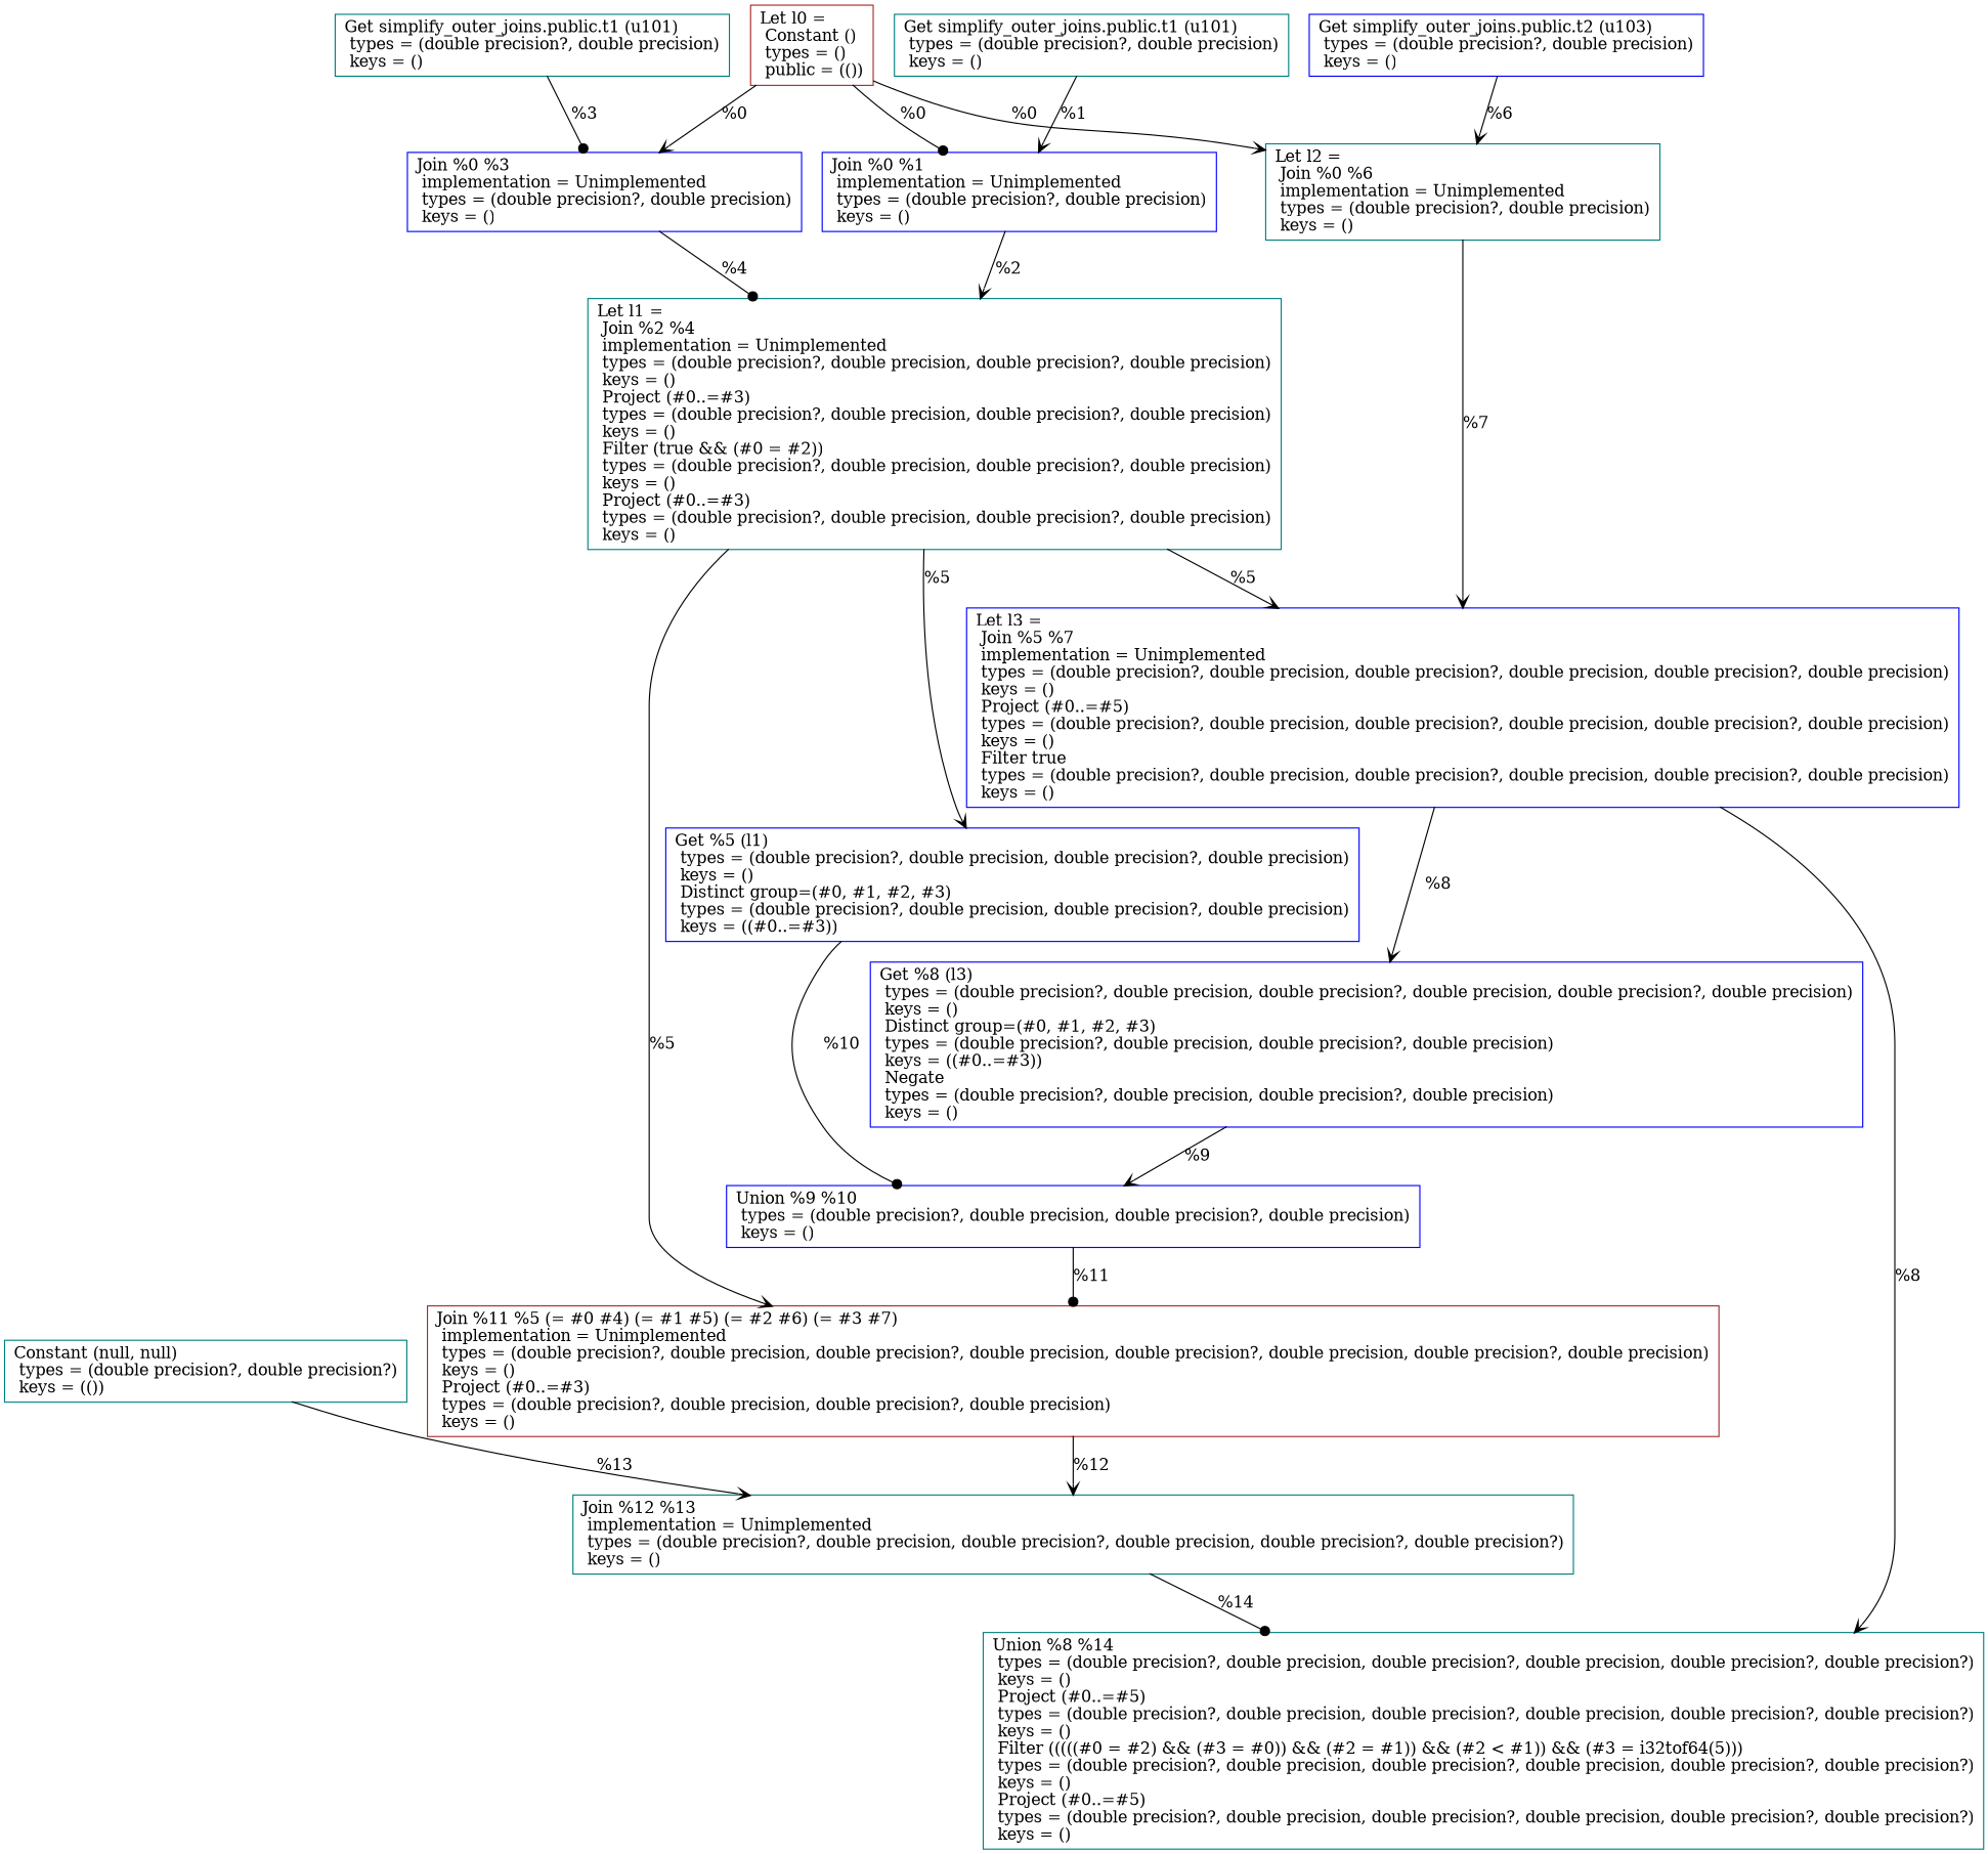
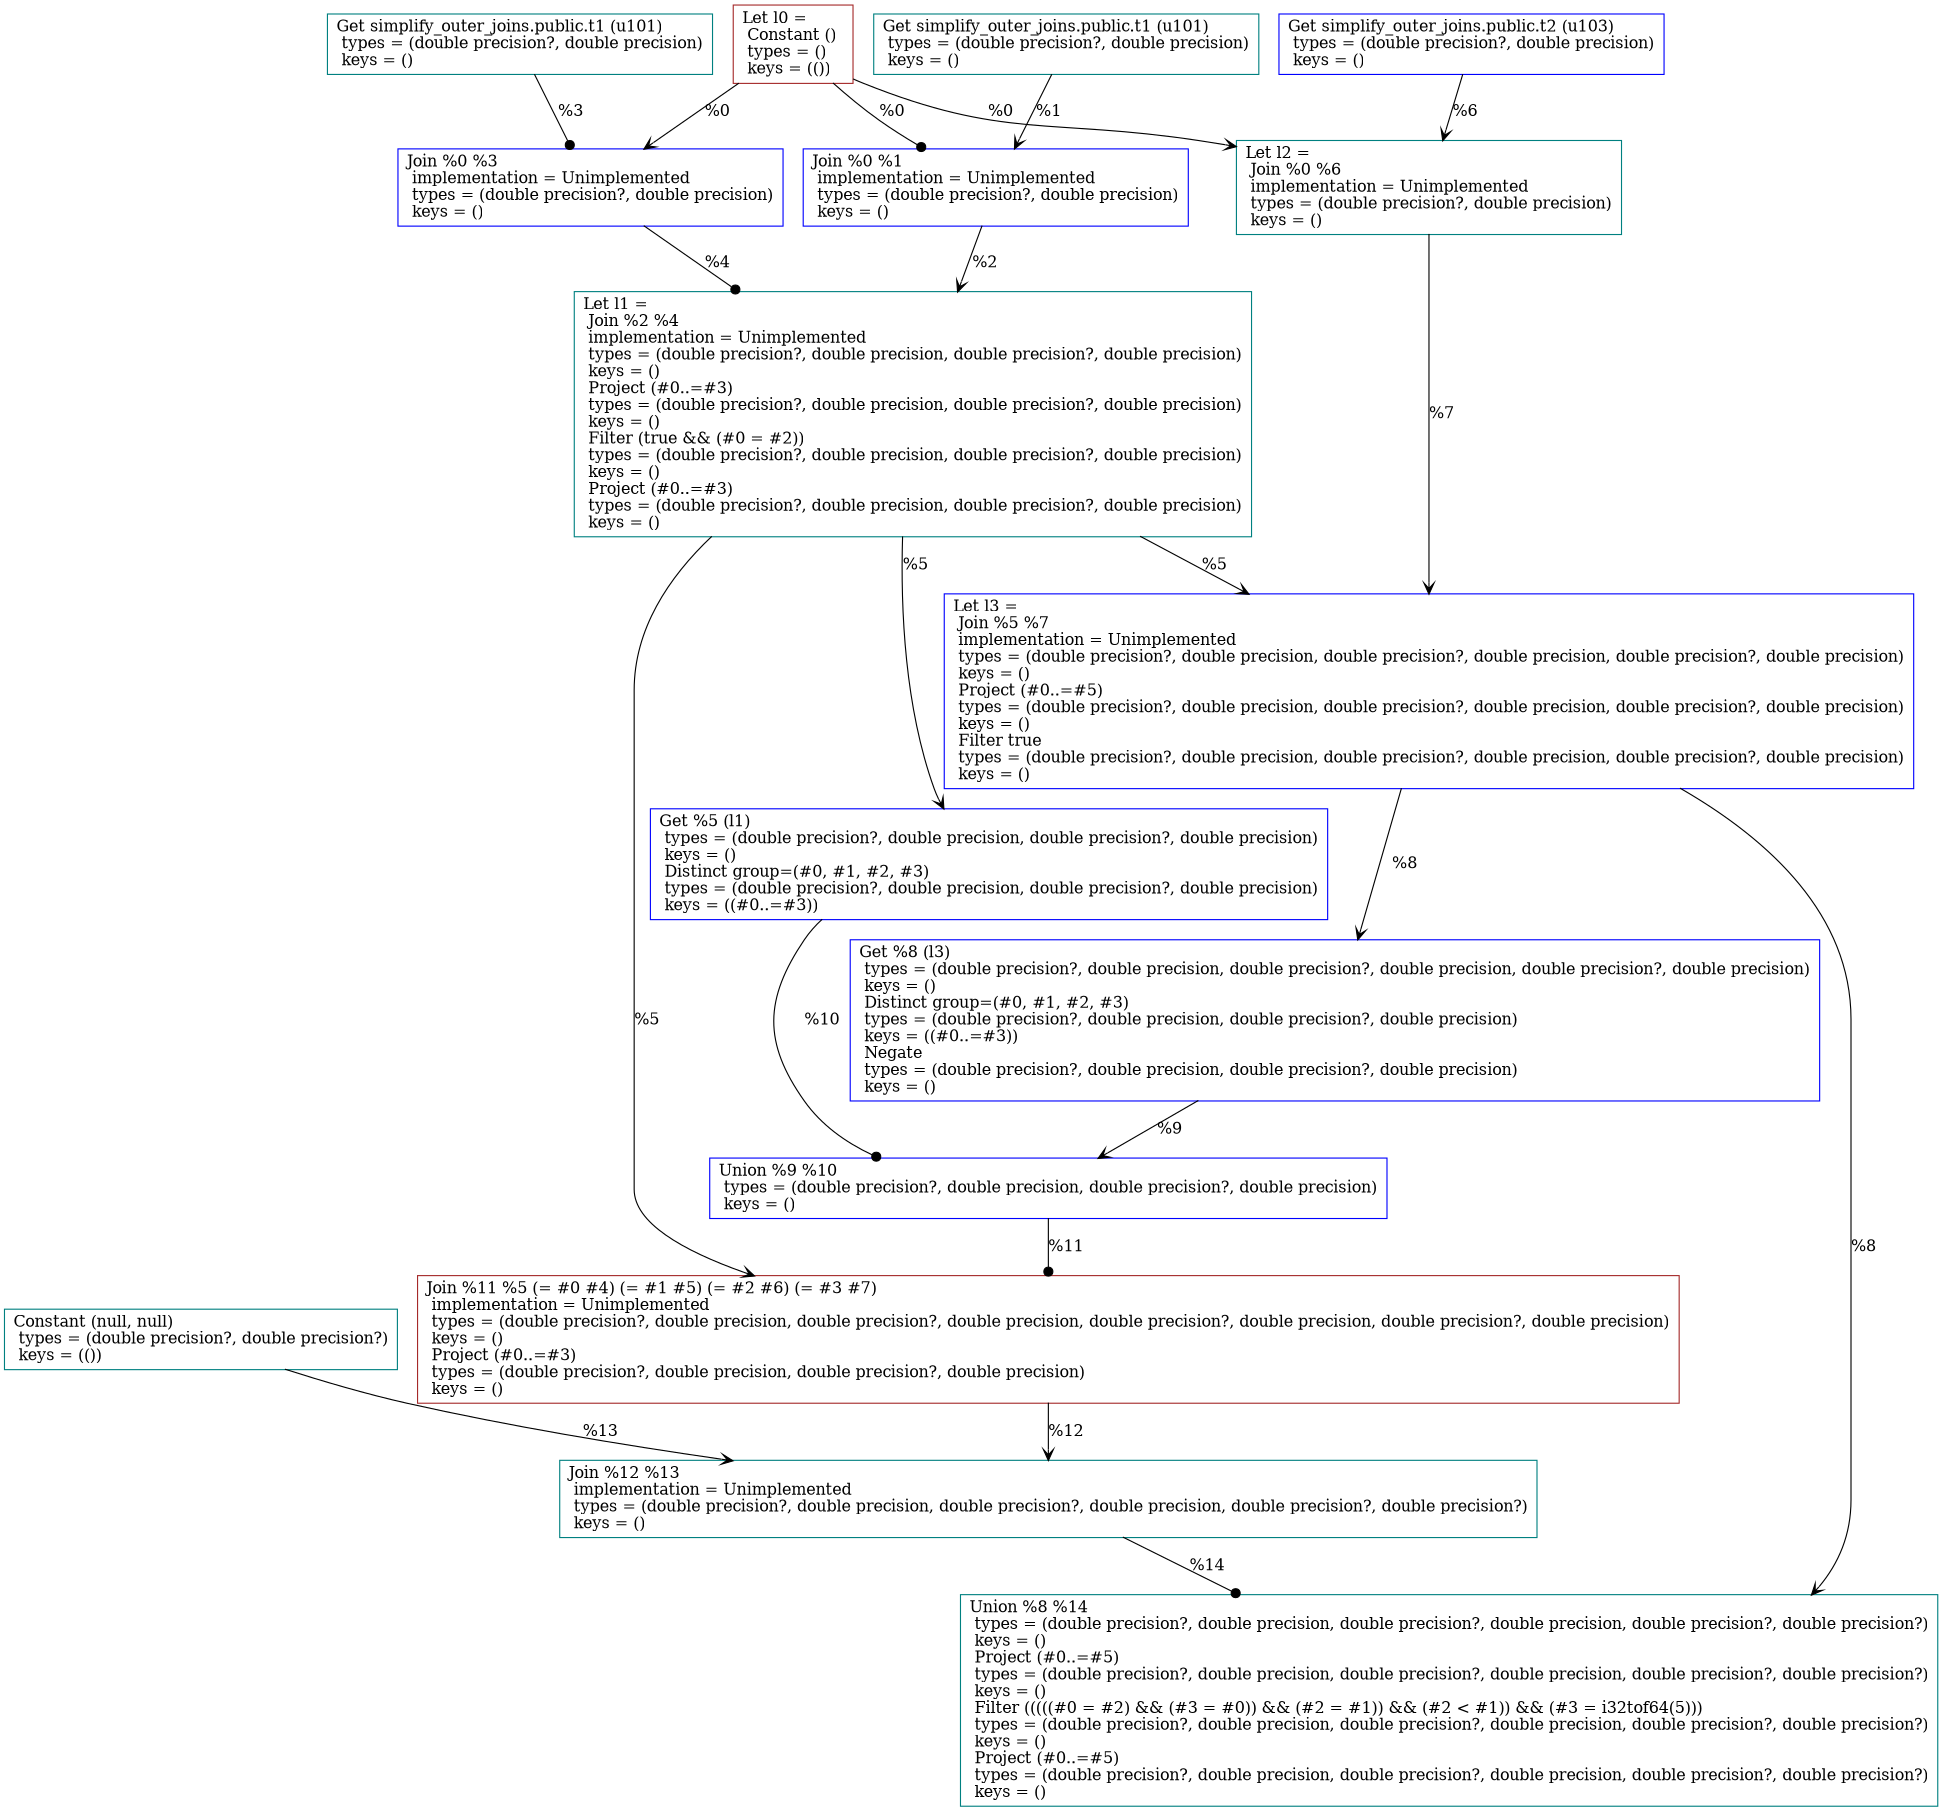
  digraph {
    node [shape=record color=blue]
    edge [arrowhead=vee]
-   n1 [label="Let l0 =\l Constant ()\l  types = ()\l  public = (())\l" color=brown]
+   n1 [label="Let l0 =\l Constant ()\l  types = ()\l  keys = (())\l" color=brown]
    n2 [label=" Join %0 %1\l  implementation = Unimplemented\l  types = (double precision?, double precision)\l  keys = ()\l"]
    n3 [label=" Join %0 %3\l  implementation = Unimplemented\l  types = (double precision?, double precision)\l  keys = ()\l"]
    n4 [label="Let l2 =\l Join %0 %6\l  implementation = Unimplemented\l  types = (double precision?, double precision)\l  keys = ()\l" color=teal]
    n5 [label=" Get simplify_outer_joins.public.t1 (u101)\l  types = (double precision?, double precision)\l  keys = ()\l" color=teal]
    n6 [label="Let l1 =\l Join %2 %4\l  implementation = Unimplemented\l  types = (double precision?, double precision, double precision?, double precision)\l  keys = ()\l Project (#0..=#3)\l  types = (double precision?, double precision, double precision?, double precision)\l  keys = ()\l Filter (true && (#0 = #2))\l  types = (double precision?, double precision, double precision?, double precision)\l  keys = ()\l Project (#0..=#3)\l  types = (double precision?, double precision, double precision?, double precision)\l  keys = ()\l" color=teal]
    n7 [label=" Get simplify_outer_joins.public.t1 (u101)\l  types = (double precision?, double precision)\l  keys = ()\l" color=teal]
    n8 [label="Let l3 =\l Join %5 %7\l  implementation = Unimplemented\l  types = (double precision?, double precision, double precision?, double precision, double precision?, double precision)\l  keys = ()\l Project (#0..=#5)\l  types = (double precision?, double precision, double precision?, double precision, double precision?, double precision)\l  keys = ()\l Filter true\l  types = (double precision?, double precision, double precision?, double precision, double precision?, double precision)\l  keys = ()\l"]
    n9 [label=" Get %5 (l1)\l  types = (double precision?, double precision, double precision?, double precision)\l  keys = ()\l Distinct group=(#0, #1, #2, #3)\l  types = (double precision?, double precision, double precision?, double precision)\l  keys = ((#0..=#3))\l"]
    n10 [label=" Join %11 %5 (= #0 #4) (= #1 #5) (= #2 #6) (= #3 #7)\l  implementation = Unimplemented\l  types = (double precision?, double precision, double precision?, double precision, double precision?, double precision, double precision?, double precision)\l  keys = ()\l Project (#0..=#3)\l  types = (double precision?, double precision, double precision?, double precision)\l  keys = ()\l" color=brown]
    n11 [label=" Get simplify_outer_joins.public.t2 (u103)\l  types = (double precision?, double precision)\l  keys = ()\l"]
    n12 [label=" Get %8 (l3)\l  types = (double precision?, double precision, double precision?, double precision, double precision?, double precision)\l  keys = ()\l Distinct group=(#0, #1, #2, #3)\l  types = (double precision?, double precision, double precision?, double precision)\l  keys = ((#0..=#3))\l Negate\l  types = (double precision?, double precision, double precision?, double precision)\l  keys = ()\l"]
    n13 [label=" Union %8 %14\l  types = (double precision?, double precision, double precision?, double precision, double precision?, double precision?)\l  keys = ()\l Project (#0..=#5)\l  types = (double precision?, double precision, double precision?, double precision, double precision?, double precision?)\l  keys = ()\l Filter (((((#0 = #2) && (#3 = #0)) && (#2 = #1)) && (#2 \< #1)) && (#3 = i32tof64(5)))\l  types = (double precision?, double precision, double precision?, double precision, double precision?, double precision?)\l  keys = ()\l Project (#0..=#5)\l  types = (double precision?, double precision, double precision?, double precision, double precision?, double precision?)\l  keys = ()\l" color=teal]
    n14 [label=" Union %9 %10\l  types = (double precision?, double precision, double precision?, double precision)\l  keys = ()\l"]
    n15 [label=" Join %12 %13\l  implementation = Unimplemented\l  types = (double precision?, double precision, double precision?, double precision, double precision?, double precision?)\l  keys = ()\l" color=teal]
    n16 [label=" Constant (null, null)\l  types = (double precision?, double precision?)\l  keys = (())\l" color=teal]
    n1 -> n2 [label="%0\l" arrowhead=dot]
    n1 -> n3 [label="%0\l"]
    n1 -> n4 [label="%0\l"]
    n2 -> n6 [label="%2\l"]
    n3 -> n6 [label="%4\l" arrowhead=dot]
    n4 -> n8 [label="%7\l"]
    n5 -> n2 [label="%1\l"]
    n6 -> n8 [label="%5\l"]
    n6 -> n9 [label="%5\l"]
    n6 -> n10 [label="%5\l"]
    n7 -> n3 [label="%3\l" arrowhead=dot]
    n8 -> n12 [label="%8\l"]
    n8 -> n13 [label="%8\l"]
    n9 -> n14 [label="%10\l" arrowhead=dot]
    n10 -> n15 [label="%12\l"]
    n11 -> n4 [label="%6\l"]
    n12 -> n14 [label="%9\l"]
    n14 -> n10 [label="%11\l" arrowhead=dot]
    n15 -> n13 [label="%14\l" arrowhead=dot]
    n16 -> n15 [label="%13\l"]
  }
